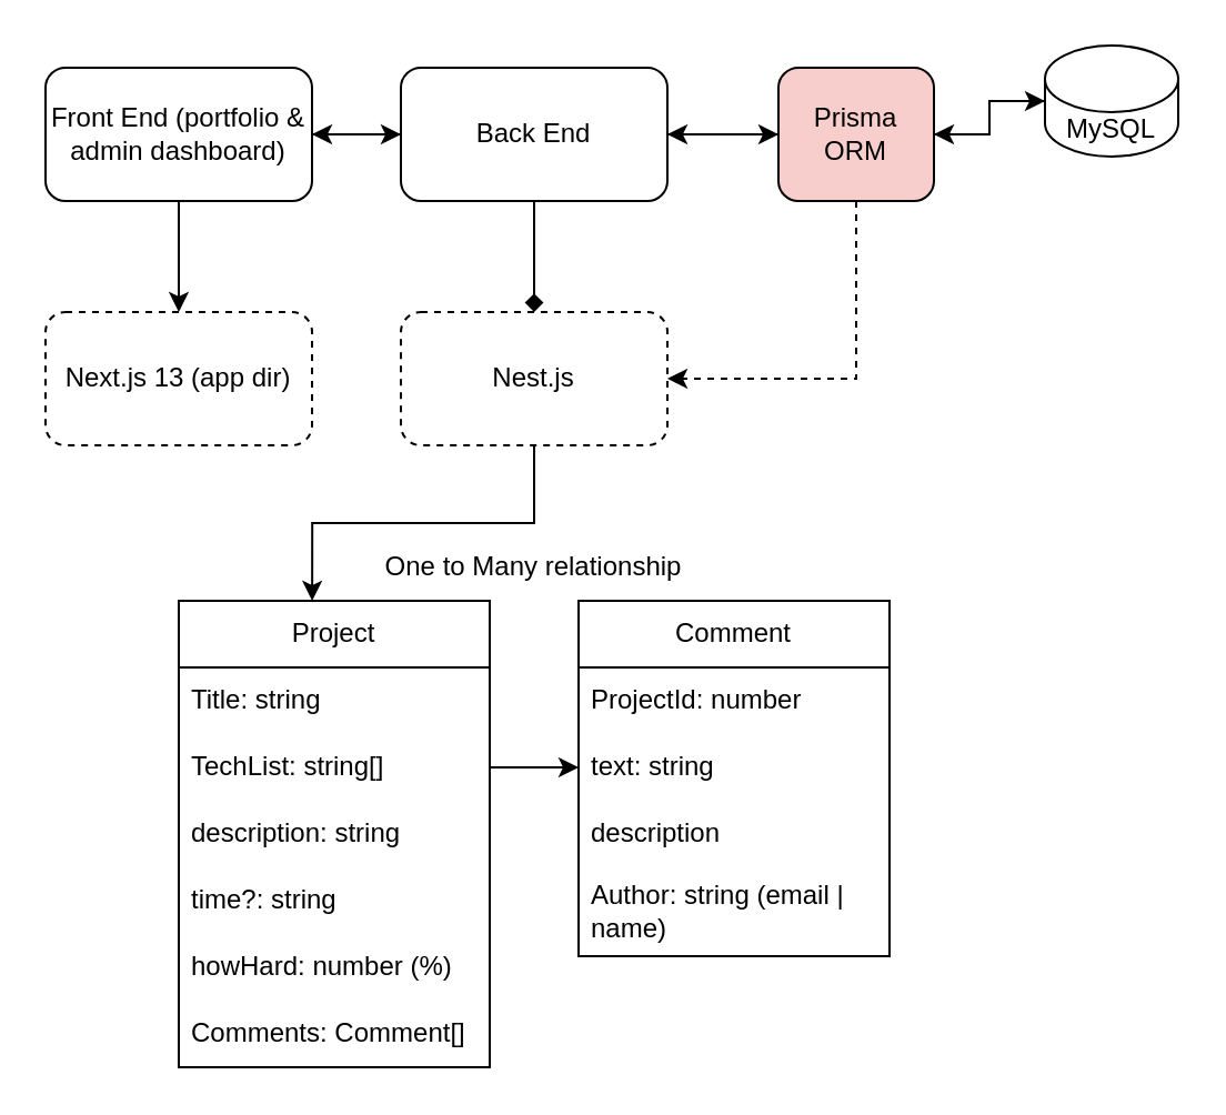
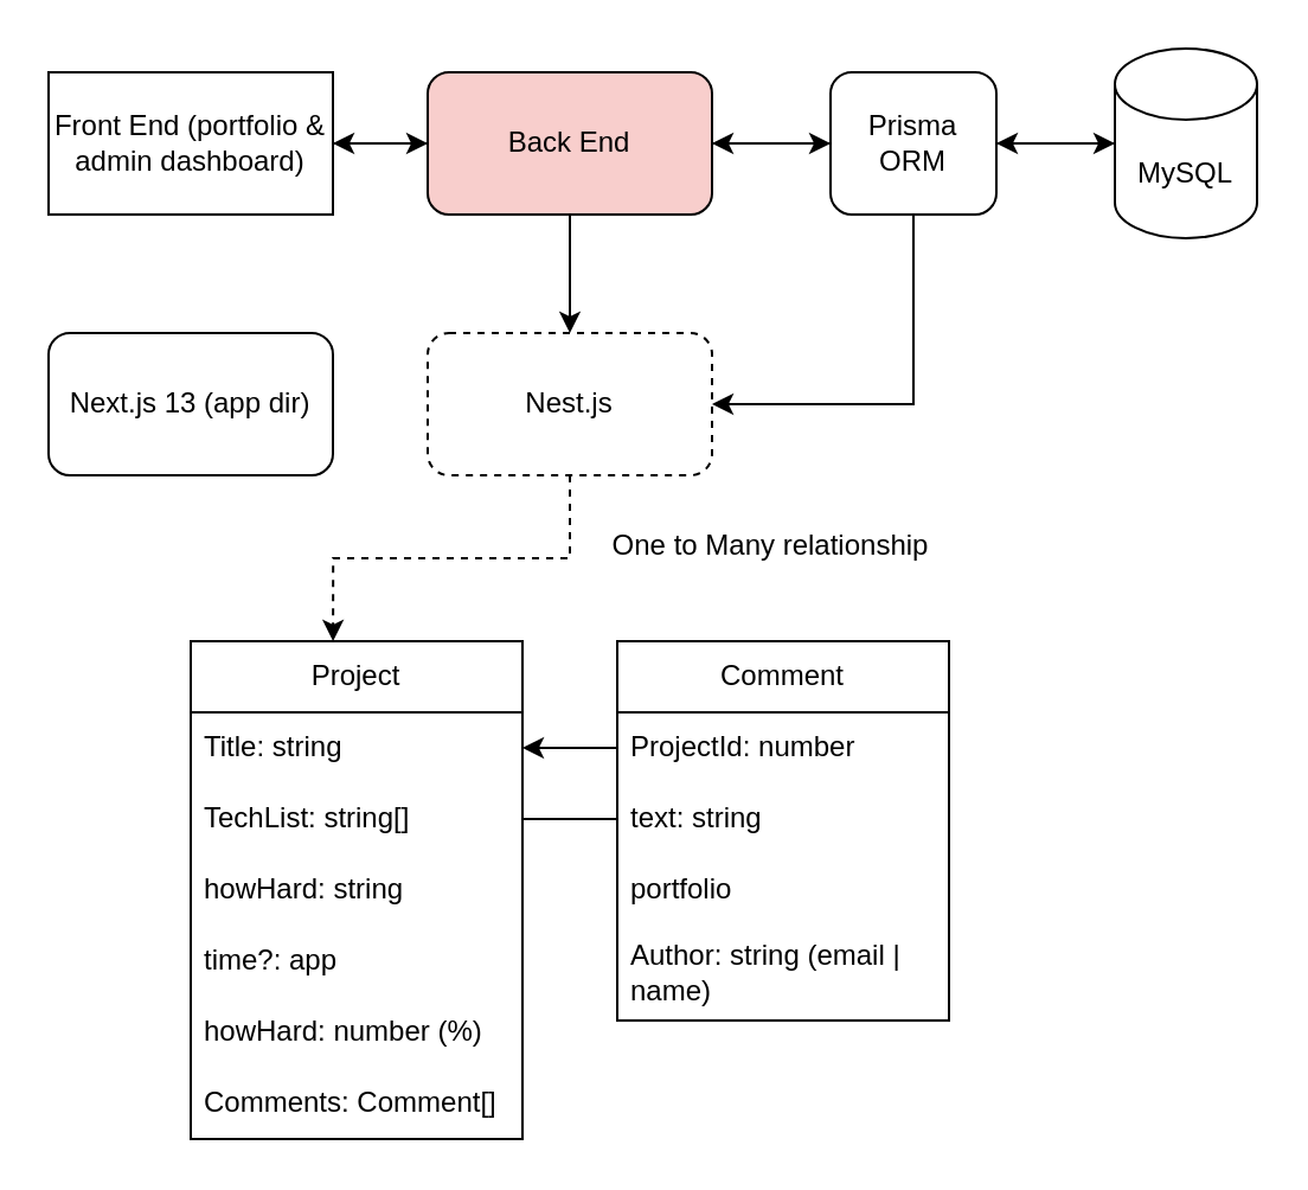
  <mxCell id="0" />
  <mxCell id="1" parent="0" />
  <mxCell id="2" style="edgeStyle=orthogonalEdgeStyle;rounded=0;orthogonalLoop=1;jettySize=auto;html=1;exitX=1;exitY=0.5;exitDx=0;exitDy=0;entryX=0;entryY=0.5;entryDx=0;entryDy=0;" edge="1" parent="1" source="4" target="8"><mxGeometry relative="1" as="geometry" /></mxCell>
- <mxCell id="3" style="edgeStyle=orthogonalEdgeStyle;rounded=0;orthogonalLoop=1;jettySize=auto;html=1;exitX=0.5;exitY=1;exitDx=0;exitDy=0;" edge="1" parent="1" source="4" target="12"><mxGeometry relative="1" as="geometry"><mxPoint x="80" y="130" as="targetPoint" /></mxGeometry></mxCell>
- <mxCell id="4" value="Front End (portfolio &amp;amp; admin dashboard)" style="rounded=1;whiteSpace=wrap;html=1;" vertex="1" parent="1"><mxGeometry x="20" y="30" width="120" height="60" as="geometry" /></mxCell>
+ <mxCell id="4" value="Front End (portfolio &amp;amp; admin dashboard)" style="whiteSpace=wrap;html=1;rounded=0;" vertex="1" parent="1"><mxGeometry x="20" y="30" width="120" height="60" as="geometry" /></mxCell>
  <mxCell id="5" style="edgeStyle=orthogonalEdgeStyle;rounded=0;orthogonalLoop=1;jettySize=auto;html=1;entryX=0;entryY=0.5;entryDx=0;entryDy=0;" edge="1" parent="1" source="8" target="11"><mxGeometry relative="1" as="geometry" /></mxCell>
  <mxCell id="6" style="edgeStyle=orthogonalEdgeStyle;rounded=0;orthogonalLoop=1;jettySize=auto;html=1;entryX=1;entryY=0.5;entryDx=0;entryDy=0;" edge="1" parent="1" source="8" target="4"><mxGeometry relative="1" as="geometry" /></mxCell>
- <mxCell id="7" value="" style="edgeStyle=orthogonalEdgeStyle;rounded=0;orthogonalLoop=1;jettySize=auto;html=1;endArrow=diamond;" edge="1" parent="1" source="8" target="14"><mxGeometry relative="1" as="geometry" /></mxCell>
- <mxCell id="8" value="Back End" style="rounded=1;whiteSpace=wrap;html=1;" vertex="1" parent="1"><mxGeometry x="180" y="30" width="120" height="60" as="geometry" /></mxCell>
+ <mxCell id="7" value="" style="edgeStyle=orthogonalEdgeStyle;rounded=0;orthogonalLoop=1;jettySize=auto;html=1;" edge="1" parent="1" source="8" target="14"><mxGeometry relative="1" as="geometry" /></mxCell>
+ <mxCell id="8" value="Back End" style="rounded=1;whiteSpace=wrap;html=1;fillColor=#f8cecc;" vertex="1" parent="1"><mxGeometry x="180" y="30" width="120" height="60" as="geometry" /></mxCell>
  <mxCell id="9" style="edgeStyle=orthogonalEdgeStyle;rounded=0;orthogonalLoop=1;jettySize=auto;html=1;entryX=1;entryY=0.5;entryDx=0;entryDy=0;" edge="1" parent="1" source="11" target="8"><mxGeometry relative="1" as="geometry" /></mxCell>
- <mxCell id="10" style="edgeStyle=orthogonalEdgeStyle;rounded=0;orthogonalLoop=1;jettySize=auto;html=1;exitX=0.5;exitY=1;exitDx=0;exitDy=0;entryX=1;entryY=0.5;entryDx=0;entryDy=0;dashed=1;" edge="1" parent="1" source="11" target="14"><mxGeometry relative="1" as="geometry" /></mxCell>
- <mxCell id="11" value="Prisma ORM" style="rounded=1;whiteSpace=wrap;html=1;fillColor=#f8cecc;" vertex="1" parent="1"><mxGeometry x="350" y="30" width="70" height="60" as="geometry" /></mxCell>
- <mxCell id="12" value="Next.js 13 (app dir)" style="rounded=1;whiteSpace=wrap;html=1;dashed=1;" vertex="1" parent="1"><mxGeometry x="20" y="140" width="120" height="60" as="geometry" /></mxCell>
- <mxCell id="13" style="edgeStyle=orthogonalEdgeStyle;rounded=0;orthogonalLoop=1;jettySize=auto;html=1;exitX=0.5;exitY=1;exitDx=0;exitDy=0;entryX=0.429;entryY=0;entryDx=0;entryDy=0;entryPerimeter=0;" edge="1" parent="1" source="14" target="18"><mxGeometry relative="1" as="geometry"><mxPoint x="240" y="270" as="targetPoint" /></mxGeometry></mxCell>
+ <mxCell id="10" style="edgeStyle=orthogonalEdgeStyle;rounded=0;orthogonalLoop=1;jettySize=auto;html=1;exitX=0.5;exitY=1;exitDx=0;exitDy=0;entryX=1;entryY=0.5;entryDx=0;entryDy=0;" edge="1" parent="1" source="11" target="14"><mxGeometry relative="1" as="geometry" /></mxCell>
+ <mxCell id="11" value="Prisma ORM" style="rounded=1;whiteSpace=wrap;html=1;" vertex="1" parent="1"><mxGeometry x="350" y="30" width="70" height="60" as="geometry" /></mxCell>
+ <mxCell id="12" value="Next.js 13 (app dir)" style="rounded=1;whiteSpace=wrap;html=1;" vertex="1" parent="1"><mxGeometry x="20" y="140" width="120" height="60" as="geometry" /></mxCell>
+ <mxCell id="13" style="edgeStyle=orthogonalEdgeStyle;rounded=0;orthogonalLoop=1;jettySize=auto;html=1;exitX=0.5;exitY=1;exitDx=0;exitDy=0;entryX=0.429;entryY=0;entryDx=0;entryDy=0;entryPerimeter=0;dashed=1;" edge="1" parent="1" source="14" target="18"><mxGeometry relative="1" as="geometry"><mxPoint x="240" y="270" as="targetPoint" /></mxGeometry></mxCell>
  <mxCell id="14" value="Nest.js" style="rounded=1;whiteSpace=wrap;html=1;dashed=1;" vertex="1" parent="1"><mxGeometry x="180" y="140" width="120" height="60" as="geometry" /></mxCell>
  <mxCell id="15" value="" style="edgeStyle=orthogonalEdgeStyle;rounded=0;orthogonalLoop=1;jettySize=auto;html=1;entryX=0;entryY=0.5;entryDx=0;entryDy=0;" edge="1" parent="1" source="11" target="17"><mxGeometry relative="1" as="geometry"><mxPoint x="420" y="60" as="sourcePoint" /><mxPoint x="600" y="60" as="targetPoint" /></mxGeometry></mxCell>
  <mxCell id="16" style="edgeStyle=orthogonalEdgeStyle;rounded=0;orthogonalLoop=1;jettySize=auto;html=1;entryX=1;entryY=0.5;entryDx=0;entryDy=0;" edge="1" parent="1" source="17" target="11"><mxGeometry relative="1" as="geometry" /></mxCell>
- <mxCell id="17" value="MySQL" style="shape=cylinder3;whiteSpace=wrap;html=1;boundedLbl=1;backgroundOutline=1;size=15;" vertex="1" parent="1"><mxGeometry x="470" y="20" width="60" height="50" as="geometry" /></mxCell>
+ <mxCell id="17" value="MySQL" style="shape=cylinder3;whiteSpace=wrap;html=1;boundedLbl=1;backgroundOutline=1;size=15;" vertex="1" parent="1"><mxGeometry x="470" y="20" width="60" height="80" as="geometry" /></mxCell>
  <mxCell id="18" value="Project" style="swimlane;fontStyle=0;childLayout=stackLayout;horizontal=1;startSize=30;horizontalStack=0;resizeParent=1;resizeParentMax=0;resizeLast=0;collapsible=1;marginBottom=0;whiteSpace=wrap;html=1;" vertex="1" parent="1"><mxGeometry x="80" y="270" width="140" height="210" as="geometry"><mxRectangle x="100" y="280" width="80" height="30" as="alternateBounds" /></mxGeometry></mxCell>
  <mxCell id="19" value="Title: string" style="text;strokeColor=none;fillColor=none;align=left;verticalAlign=middle;spacingLeft=4;spacingRight=4;overflow=hidden;points=[[0,0.5],[1,0.5]];portConstraint=eastwest;rotatable=0;whiteSpace=wrap;html=1;" vertex="1" parent="18"><mxGeometry y="30" width="140" height="30" as="geometry" /></mxCell>
  <mxCell id="20" value="TechList: string[]" style="text;strokeColor=none;fillColor=none;align=left;verticalAlign=middle;spacingLeft=4;spacingRight=4;overflow=hidden;points=[[0,0.5],[1,0.5]];portConstraint=eastwest;rotatable=0;whiteSpace=wrap;html=1;" vertex="1" parent="18"><mxGeometry y="60" width="140" height="30" as="geometry" /></mxCell>
- <mxCell id="21" value="description: string" style="text;strokeColor=none;fillColor=none;align=left;verticalAlign=middle;spacingLeft=4;spacingRight=4;overflow=hidden;points=[[0,0.5],[1,0.5]];portConstraint=eastwest;rotatable=0;whiteSpace=wrap;html=1;" vertex="1" parent="18"><mxGeometry y="90" width="140" height="30" as="geometry" /></mxCell>
- <mxCell id="22" value="time?: string" style="text;strokeColor=none;fillColor=none;align=left;verticalAlign=middle;spacingLeft=4;spacingRight=4;overflow=hidden;points=[[0,0.5],[1,0.5]];portConstraint=eastwest;rotatable=0;whiteSpace=wrap;html=1;" vertex="1" parent="18"><mxGeometry y="120" width="140" height="30" as="geometry" /></mxCell>
+ <mxCell id="21" value="howHard: string" style="text;strokeColor=none;fillColor=none;align=left;verticalAlign=middle;spacingLeft=4;spacingRight=4;overflow=hidden;points=[[0,0.5],[1,0.5]];portConstraint=eastwest;rotatable=0;whiteSpace=wrap;html=1;" vertex="1" parent="18"><mxGeometry y="90" width="140" height="30" as="geometry" /></mxCell>
+ <mxCell id="22" value="time?: app" style="text;strokeColor=none;fillColor=none;align=left;verticalAlign=middle;spacingLeft=4;spacingRight=4;overflow=hidden;points=[[0,0.5],[1,0.5]];portConstraint=eastwest;rotatable=0;whiteSpace=wrap;html=1;" vertex="1" parent="18"><mxGeometry y="120" width="140" height="30" as="geometry" /></mxCell>
  <mxCell id="23" value="howHard: number (%)" style="text;strokeColor=none;fillColor=none;align=left;verticalAlign=middle;spacingLeft=4;spacingRight=4;overflow=hidden;points=[[0,0.5],[1,0.5]];portConstraint=eastwest;rotatable=0;whiteSpace=wrap;html=1;" vertex="1" parent="18"><mxGeometry y="150" width="140" height="30" as="geometry" /></mxCell>
  <mxCell id="24" value="Comments: Comment[]" style="text;strokeColor=none;fillColor=none;align=left;verticalAlign=middle;spacingLeft=4;spacingRight=4;overflow=hidden;points=[[0,0.5],[1,0.5]];portConstraint=eastwest;rotatable=0;whiteSpace=wrap;html=1;" vertex="1" parent="18"><mxGeometry y="180" width="140" height="30" as="geometry" /></mxCell>
  <mxCell id="25" value="Comment" style="swimlane;fontStyle=0;childLayout=stackLayout;horizontal=1;startSize=30;horizontalStack=0;resizeParent=1;resizeParentMax=0;resizeLast=0;collapsible=1;marginBottom=0;whiteSpace=wrap;html=1;" vertex="1" parent="1"><mxGeometry x="260" y="270" width="140" height="160" as="geometry"><mxRectangle x="280" y="280" width="90" height="30" as="alternateBounds" /></mxGeometry></mxCell>
  <mxCell id="26" value="ProjectId: number" style="text;strokeColor=none;fillColor=none;align=left;verticalAlign=middle;spacingLeft=4;spacingRight=4;overflow=hidden;points=[[0,0.5],[1,0.5]];portConstraint=eastwest;rotatable=0;whiteSpace=wrap;html=1;" vertex="1" parent="25"><mxGeometry y="30" width="140" height="30" as="geometry" /></mxCell>
  <mxCell id="27" value="text: string" style="text;strokeColor=none;fillColor=none;align=left;verticalAlign=middle;spacingLeft=4;spacingRight=4;overflow=hidden;points=[[0,0.5],[1,0.5]];portConstraint=eastwest;rotatable=0;whiteSpace=wrap;html=1;" vertex="1" parent="25"><mxGeometry y="60" width="140" height="30" as="geometry" /></mxCell>
- <mxCell id="28" value="description" style="text;strokeColor=none;fillColor=none;align=left;verticalAlign=middle;spacingLeft=4;spacingRight=4;overflow=hidden;points=[[0,0.5],[1,0.5]];portConstraint=eastwest;rotatable=0;whiteSpace=wrap;html=1;" vertex="1" parent="25"><mxGeometry y="90" width="140" height="30" as="geometry" /></mxCell>
+ <mxCell id="28" value="portfolio" style="text;strokeColor=none;fillColor=none;align=left;verticalAlign=middle;spacingLeft=4;spacingRight=4;overflow=hidden;points=[[0,0.5],[1,0.5]];portConstraint=eastwest;rotatable=0;whiteSpace=wrap;html=1;" vertex="1" parent="25"><mxGeometry y="90" width="140" height="30" as="geometry" /></mxCell>
  <mxCell id="29" value="Author: string (email | name)" style="text;strokeColor=none;fillColor=none;align=left;verticalAlign=middle;spacingLeft=4;spacingRight=4;overflow=hidden;points=[[0,0.5],[1,0.5]];portConstraint=eastwest;rotatable=0;whiteSpace=wrap;html=1;" vertex="1" parent="25"><mxGeometry y="120" width="140" height="40" as="geometry" /></mxCell>
- <mxCell id="30" style="edgeStyle=orthogonalEdgeStyle;rounded=0;orthogonalLoop=1;jettySize=auto;html=1;exitX=1;exitY=0.5;exitDx=0;exitDy=0;" edge="1" parent="1" source="20" target="27"><mxGeometry relative="1" as="geometry" /></mxCell>
- <mxCell id="32" value="One to Many relationship" style="text;html=1;strokeColor=none;fillColor=none;align=center;verticalAlign=middle;whiteSpace=wrap;rounded=0;" vertex="1" parent="1"><mxGeometry x="165" y="240" width="150" height="30" as="geometry" /></mxCell>
+ <mxCell id="30" style="edgeStyle=orthogonalEdgeStyle;rounded=0;orthogonalLoop=1;jettySize=auto;html=1;exitX=1;exitY=0.5;exitDx=0;exitDy=0;endArrow=none;" edge="1" parent="1" source="20" target="27"><mxGeometry relative="1" as="geometry" /></mxCell>
+ <mxCell id="31" style="edgeStyle=orthogonalEdgeStyle;rounded=0;orthogonalLoop=1;jettySize=auto;html=1;exitX=0;exitY=0.5;exitDx=0;exitDy=0;entryX=1;entryY=0.5;entryDx=0;entryDy=0;" edge="1" parent="1" source="26" target="19"><mxGeometry relative="1" as="geometry" /></mxCell>
+ <mxCell id="32" value="One to Many relationship" style="text;html=1;strokeColor=none;fillColor=none;align=center;verticalAlign=middle;whiteSpace=wrap;rounded=0;" vertex="1" parent="1"><mxGeometry x="250" y="215" width="150" height="30" as="geometry" /></mxCell>
